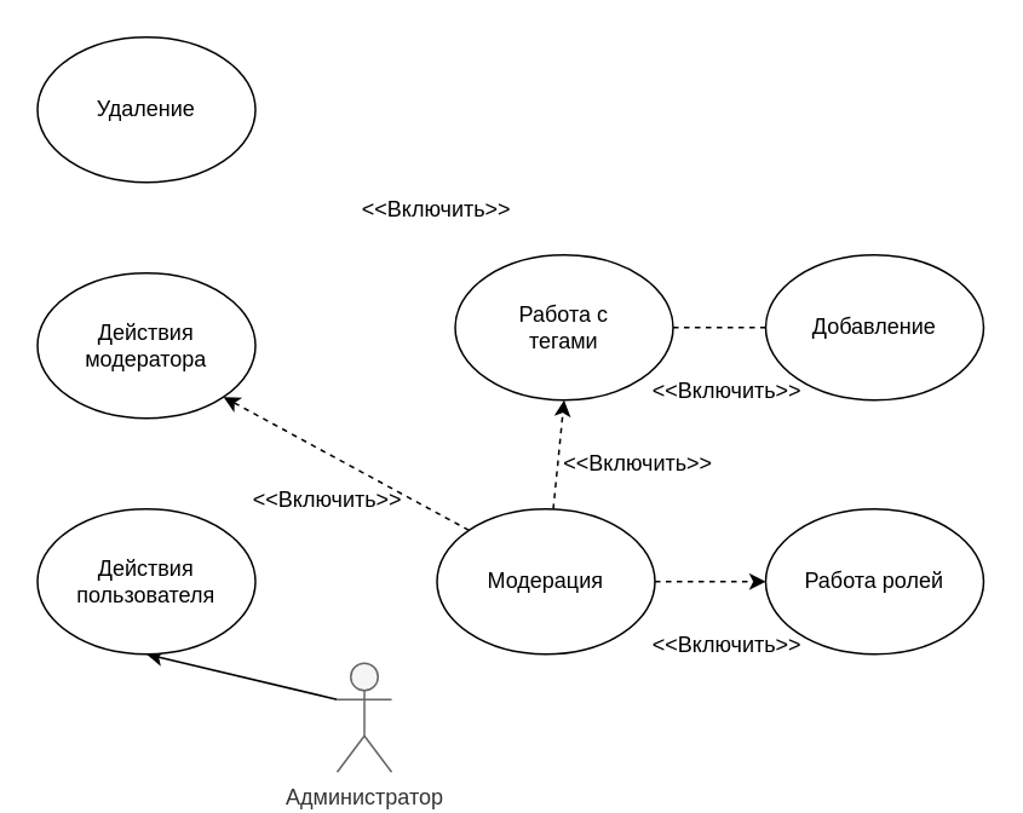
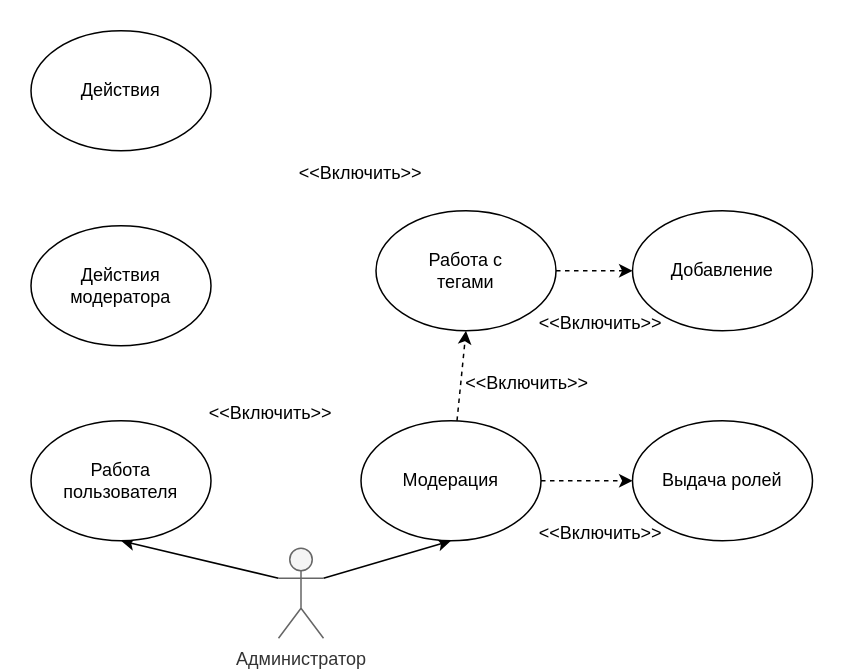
  <mxCell id="0" />
  <mxCell id="1" parent="0" />
  <mxCell id="2" style="rounded=0;orthogonalLoop=1;jettySize=auto;html=1;exitX=0;exitY=0.333;exitDx=0;exitDy=0;exitPerimeter=0;entryX=0.5;entryY=1;entryDx=0;entryDy=0;" parent="1" source="4" target="5" edge="1"><mxGeometry relative="1" as="geometry" /></mxCell>
+ <mxCell id="3" style="rounded=0;orthogonalLoop=1;jettySize=auto;html=1;exitX=1;exitY=0.333;exitDx=0;exitDy=0;exitPerimeter=0;entryX=0.5;entryY=1;entryDx=0;entryDy=0;" parent="1" source="4" target="9" edge="1"><mxGeometry relative="1" as="geometry" /></mxCell>
  <mxCell id="4" value="Администратор" style="shape=umlActor;verticalLabelPosition=bottom;verticalAlign=top;html=1;outlineConnect=0;fillColor=#f5f5f5;fontColor=#333333;strokeColor=#666666;" parent="1" vertex="1"><mxGeometry x="185" y="365" width="30" height="60" as="geometry" /></mxCell>
- <mxCell id="5" value="&lt;div&gt;Действия&lt;br&gt;&lt;/div&gt;&lt;div&gt;пользователя&lt;br&gt;&lt;/div&gt;" style="ellipse;whiteSpace=wrap;html=1;" parent="1" vertex="1"><mxGeometry x="20" y="280" width="120" height="80" as="geometry" /></mxCell>
+ <mxCell id="5" value="&lt;div&gt;Работа&lt;br&gt;&lt;/div&gt;&lt;div&gt;пользователя&lt;br&gt;&lt;/div&gt;" style="ellipse;whiteSpace=wrap;html=1;" parent="1" vertex="1"><mxGeometry x="20" y="280" width="120" height="80" as="geometry" /></mxCell>
  <mxCell id="6" style="rounded=0;orthogonalLoop=1;jettySize=auto;html=1;entryX=0.5;entryY=1;entryDx=0;entryDy=0;dashed=1;" parent="1" source="9" target="14" edge="1"><mxGeometry relative="1" as="geometry" /></mxCell>
  <mxCell id="7" style="edgeStyle=orthogonalEdgeStyle;rounded=0;orthogonalLoop=1;jettySize=auto;html=1;exitX=1;exitY=0.5;exitDx=0;exitDy=0;entryX=0;entryY=0.5;entryDx=0;entryDy=0;dashed=1;" parent="1" source="9" target="15" edge="1"><mxGeometry relative="1" as="geometry" /></mxCell>
- <mxCell id="8" style="rounded=0;orthogonalLoop=1;jettySize=auto;html=1;exitX=0;exitY=0;exitDx=0;exitDy=0;entryX=1;entryY=1;entryDx=0;entryDy=0;dashed=1;" parent="1" source="9" target="10" edge="1"><mxGeometry relative="1" as="geometry" /></mxCell>
  <mxCell id="9" value="Модерация" style="ellipse;whiteSpace=wrap;html=1;" parent="1" vertex="1"><mxGeometry x="240" y="280" width="120" height="80" as="geometry" /></mxCell>
  <mxCell id="10" value="&lt;div&gt;Действия&lt;/div&gt;&lt;div&gt;модератора&lt;br&gt;&lt;/div&gt;" style="ellipse;whiteSpace=wrap;html=1;" parent="1" vertex="1"><mxGeometry x="20" y="150" width="120" height="80" as="geometry" /></mxCell>
  <mxCell id="11" value="Добавление" style="ellipse;whiteSpace=wrap;html=1;" parent="1" vertex="1"><mxGeometry x="421" y="140" width="120" height="80" as="geometry" /></mxCell>
- <mxCell id="12" value="Удаление" style="ellipse;whiteSpace=wrap;html=1;" parent="1" vertex="1"><mxGeometry x="20" y="20" width="120" height="80" as="geometry" /></mxCell>
- <mxCell id="13" style="rounded=0;orthogonalLoop=1;jettySize=auto;html=1;entryX=0;entryY=0.5;entryDx=0;entryDy=0;dashed=1;endArrow=none;" parent="1" source="14" target="11" edge="1"><mxGeometry relative="1" as="geometry" /></mxCell>
+ <mxCell id="12" value="Действия" style="ellipse;whiteSpace=wrap;html=1;" parent="1" vertex="1"><mxGeometry x="20" y="20" width="120" height="80" as="geometry" /></mxCell>
+ <mxCell id="13" style="rounded=0;orthogonalLoop=1;jettySize=auto;html=1;entryX=0;entryY=0.5;entryDx=0;entryDy=0;dashed=1;" parent="1" source="14" target="11" edge="1"><mxGeometry relative="1" as="geometry" /></mxCell>
  <mxCell id="14" value="&lt;div&gt;Работа с&lt;/div&gt;&lt;div&gt;тегами&lt;/div&gt;" style="ellipse;whiteSpace=wrap;html=1;" parent="1" vertex="1"><mxGeometry x="250" y="140" width="120" height="80" as="geometry" /></mxCell>
- <mxCell id="15" value="Работа ролей" style="ellipse;whiteSpace=wrap;html=1;" parent="1" vertex="1"><mxGeometry x="421" y="280" width="120" height="80" as="geometry" /></mxCell>
+ <mxCell id="15" value="Выдача ролей" style="ellipse;whiteSpace=wrap;html=1;" parent="1" vertex="1"><mxGeometry x="421" y="280" width="120" height="80" as="geometry" /></mxCell>
  <mxCell id="16" value="&amp;lt;&amp;lt;Включить&amp;gt;&amp;gt;" style="text;html=1;align=center;verticalAlign=middle;whiteSpace=wrap;rounded=0;" parent="1" vertex="1"><mxGeometry x="210" y="100" width="60" height="30" as="geometry" /></mxCell>
  <mxCell id="17" value="&amp;lt;&amp;lt;Включить&amp;gt;&amp;gt;" style="text;html=1;align=center;verticalAlign=middle;whiteSpace=wrap;rounded=0;" parent="1" vertex="1"><mxGeometry x="321" y="240" width="60" height="30" as="geometry" /></mxCell>
  <mxCell id="18" value="&amp;lt;&amp;lt;Включить&amp;gt;&amp;gt;" style="text;html=1;align=center;verticalAlign=middle;whiteSpace=wrap;rounded=0;" parent="1" vertex="1"><mxGeometry x="370" y="200" width="60" height="30" as="geometry" /></mxCell>
  <mxCell id="19" value="&amp;lt;&amp;lt;Включить&amp;gt;&amp;gt;" style="text;html=1;align=center;verticalAlign=middle;whiteSpace=wrap;rounded=0;" parent="1" vertex="1"><mxGeometry x="370" y="340" width="60" height="30" as="geometry" /></mxCell>
  <mxCell id="20" value="&amp;lt;&amp;lt;Включить&amp;gt;&amp;gt;" style="text;html=1;align=center;verticalAlign=middle;whiteSpace=wrap;rounded=0;" parent="1" vertex="1"><mxGeometry x="150" y="260" width="60" height="30" as="geometry" /></mxCell>
